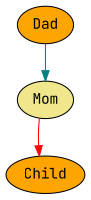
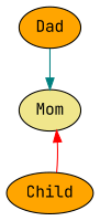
  digraph {
    fontname="JetBrains Mono"
    node [fillcolor=orange fontname="JetBrains Mono" style=filled]
    edge [arrowhead=normal fontname="JetBrains Mono"]
    n1 [fillcolor=khaki label=Mom]
    n2 [label=Child]
    n3 [label=Dad]
-   n1 -> n2 [color=red]
+   n2 -> n1 [color=red]
    n3 -> n1 [color=teal]
  }
